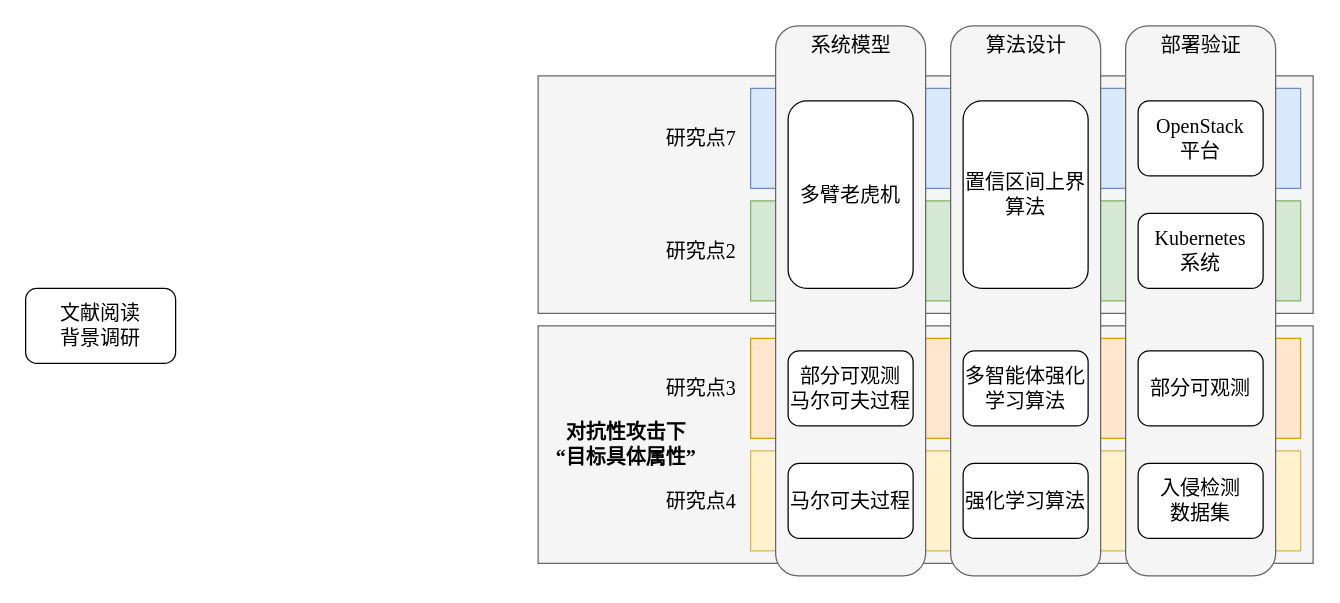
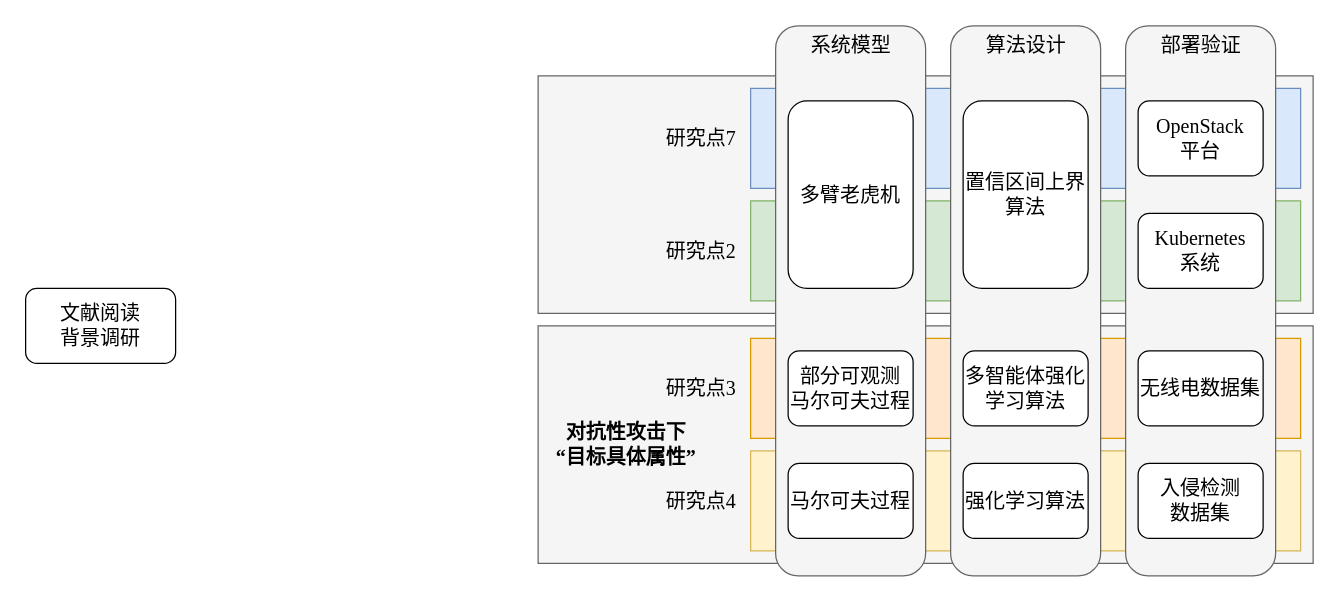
  <mxCell id="0" />
  <mxCell id="1" parent="0" />
  <mxCell id="2" value="" style="rounded=0;whiteSpace=wrap;html=1;fillColor=#f5f5f5;strokeColor=#666666;fontFamily=Times New Roman;fontSize=16;fontColor=#333333;" vertex="1" parent="1"><mxGeometry x="430" y="260" width="620" height="190" as="geometry" /></mxCell>
  <mxCell id="3" value="" style="rounded=0;whiteSpace=wrap;html=1;fillColor=#f5f5f5;strokeColor=#666666;fontFamily=Times New Roman;fontSize=16;fontColor=#333333;" vertex="1" parent="1"><mxGeometry x="430" y="60" width="620" height="190" as="geometry" /></mxCell>
  <mxCell id="4" value="文献阅读&lt;br style=&quot;font-size: 16px;&quot;&gt;背景调研" style="rounded=1;whiteSpace=wrap;html=1;fontFamily=Times New Roman;fontSize=16;" vertex="1" parent="1"><mxGeometry x="20" y="230" width="120" height="60" as="geometry" /></mxCell>
  <mxCell id="5" value="&lt;b style=&quot;font-size: 16px;&quot;&gt;对抗性攻击下&lt;br style=&quot;font-size: 16px;&quot;&gt;“目标具体属性”&lt;/b&gt;" style="text;html=1;align=center;verticalAlign=middle;resizable=0;points=[];autosize=1;strokeColor=none;fillColor=none;fontFamily=Times New Roman;fontSize=16;" vertex="1" parent="1"><mxGeometry x="430" y="330" width="140" height="50" as="geometry" /></mxCell>
  <mxCell id="6" value="研究点7" style="text;html=1;align=center;verticalAlign=middle;resizable=0;points=[];autosize=1;strokeColor=none;fillColor=none;fontSize=16;fontFamily=Times New Roman;" vertex="1" parent="1"><mxGeometry x="520" y="95" width="80" height="30" as="geometry" /></mxCell>
  <mxCell id="7" value="研究点2" style="text;html=1;align=center;verticalAlign=middle;resizable=0;points=[];autosize=1;strokeColor=none;fillColor=none;fontSize=16;fontFamily=Times New Roman;" vertex="1" parent="1"><mxGeometry x="520" y="185" width="80" height="30" as="geometry" /></mxCell>
  <mxCell id="8" value="研究点3" style="text;html=1;align=center;verticalAlign=middle;resizable=0;points=[];autosize=1;strokeColor=none;fillColor=none;fontSize=16;fontFamily=Times New Roman;" vertex="1" parent="1"><mxGeometry x="520" y="295" width="80" height="30" as="geometry" /></mxCell>
  <mxCell id="9" value="研究点4" style="text;html=1;align=center;verticalAlign=middle;resizable=0;points=[];autosize=1;strokeColor=none;fillColor=none;fontSize=16;fontFamily=Times New Roman;" vertex="1" parent="1"><mxGeometry x="520" y="385" width="80" height="30" as="geometry" /></mxCell>
  <mxCell id="10" value="" style="rounded=0;whiteSpace=wrap;html=1;fillColor=#dae8fc;strokeColor=#6c8ebf;fontFamily=Times New Roman;fontSize=16;" vertex="1" parent="1"><mxGeometry x="600" y="70" width="440" height="80" as="geometry" /></mxCell>
  <mxCell id="11" value="" style="rounded=0;whiteSpace=wrap;html=1;fillColor=#d5e8d4;strokeColor=#82b366;fontFamily=Times New Roman;fontSize=16;" vertex="1" parent="1"><mxGeometry x="600" y="160" width="440" height="80" as="geometry" /></mxCell>
  <mxCell id="12" value="" style="rounded=0;whiteSpace=wrap;html=1;fillColor=#ffe6cc;strokeColor=#d79b00;fontFamily=Times New Roman;fontSize=16;" vertex="1" parent="1"><mxGeometry x="600" y="270" width="440" height="80" as="geometry" /></mxCell>
  <mxCell id="13" value="" style="rounded=0;whiteSpace=wrap;html=1;fillColor=#fff2cc;strokeColor=#d6b656;fontFamily=Times New Roman;fontSize=16;" vertex="1" parent="1"><mxGeometry x="600" y="360" width="440" height="80" as="geometry" /></mxCell>
  <mxCell id="14" value="" style="rounded=1;whiteSpace=wrap;html=1;fontFamily=Times New Roman;fontSize=16;fillColor=#f5f5f5;fontColor=#333333;strokeColor=#666666;" vertex="1" parent="1"><mxGeometry x="620" y="20" width="120" height="440" as="geometry" /></mxCell>
  <mxCell id="15" value="" style="rounded=1;whiteSpace=wrap;html=1;fontFamily=Times New Roman;fontSize=16;fillColor=#f5f5f5;fontColor=#333333;strokeColor=#666666;" vertex="1" parent="1"><mxGeometry x="760" y="20" width="120" height="440" as="geometry" /></mxCell>
  <mxCell id="16" value="" style="rounded=1;whiteSpace=wrap;html=1;fontFamily=Times New Roman;fontSize=16;fillColor=#f5f5f5;fontColor=#333333;strokeColor=#666666;" vertex="1" parent="1"><mxGeometry x="900" y="20" width="120" height="440" as="geometry" /></mxCell>
  <mxCell id="17" value="系统模型" style="text;html=1;align=center;verticalAlign=middle;resizable=0;points=[];autosize=1;strokeColor=none;fillColor=none;fontFamily=Times New Roman;fontSize=16;" vertex="1" parent="1"><mxGeometry x="635" y="20" width="90" height="30" as="geometry" /></mxCell>
  <mxCell id="18" value="算法设计" style="text;html=1;align=center;verticalAlign=middle;resizable=0;points=[];autosize=1;strokeColor=none;fillColor=none;fontFamily=Times New Roman;fontSize=16;" vertex="1" parent="1"><mxGeometry x="775" y="20" width="90" height="30" as="geometry" /></mxCell>
  <mxCell id="19" value="部署验证" style="text;html=1;align=center;verticalAlign=middle;resizable=0;points=[];autosize=1;strokeColor=none;fillColor=none;fontFamily=Times New Roman;fontSize=16;" vertex="1" parent="1"><mxGeometry x="915" y="20" width="90" height="30" as="geometry" /></mxCell>
  <mxCell id="20" value="多臂老虎机" style="rounded=1;whiteSpace=wrap;html=1;fontFamily=Times New Roman;fontSize=16;" vertex="1" parent="1"><mxGeometry x="630" y="80" width="100" height="150" as="geometry" /></mxCell>
  <mxCell id="21" value="部分可观测&lt;br&gt;马尔可夫过程" style="rounded=1;whiteSpace=wrap;html=1;fontFamily=Times New Roman;fontSize=16;" vertex="1" parent="1"><mxGeometry x="630" y="280" width="100" height="60" as="geometry" /></mxCell>
  <mxCell id="22" value="马尔可夫过程" style="rounded=1;whiteSpace=wrap;html=1;fontFamily=Times New Roman;fontSize=16;" vertex="1" parent="1"><mxGeometry x="630" y="370" width="100" height="60" as="geometry" /></mxCell>
  <mxCell id="23" value="置信区间上界算法" style="rounded=1;whiteSpace=wrap;html=1;fontFamily=Times New Roman;fontSize=16;" vertex="1" parent="1"><mxGeometry x="770" y="80" width="100" height="150" as="geometry" /></mxCell>
  <mxCell id="24" value="多智能体强化学习算法" style="rounded=1;whiteSpace=wrap;html=1;fontFamily=Times New Roman;fontSize=16;" vertex="1" parent="1"><mxGeometry x="770" y="280" width="100" height="60" as="geometry" /></mxCell>
  <mxCell id="25" value="强化学习算法" style="rounded=1;whiteSpace=wrap;html=1;fontFamily=Times New Roman;fontSize=16;" vertex="1" parent="1"><mxGeometry x="770" y="370" width="100" height="60" as="geometry" /></mxCell>
- <mxCell id="26" value="部分可观测" style="rounded=1;whiteSpace=wrap;html=1;fontFamily=Times New Roman;fontSize=16;" vertex="1" parent="1"><mxGeometry x="910" y="280" width="100" height="60" as="geometry" /></mxCell>
+ <mxCell id="26" value="无线电数据集" style="rounded=1;whiteSpace=wrap;html=1;fontFamily=Times New Roman;fontSize=16;" vertex="1" parent="1"><mxGeometry x="910" y="280" width="100" height="60" as="geometry" /></mxCell>
  <mxCell id="27" value="OpenStack&lt;br&gt;平台" style="rounded=1;whiteSpace=wrap;html=1;fontFamily=Times New Roman;fontSize=16;" vertex="1" parent="1"><mxGeometry x="910" y="80" width="100" height="60" as="geometry" /></mxCell>
  <mxCell id="28" value="Kubernetes&lt;br&gt;系统" style="rounded=1;whiteSpace=wrap;html=1;fontFamily=Times New Roman;fontSize=16;" vertex="1" parent="1"><mxGeometry x="910" y="170" width="100" height="60" as="geometry" /></mxCell>
  <mxCell id="29" value="入侵检测&lt;br&gt;数据集" style="rounded=1;whiteSpace=wrap;html=1;fontFamily=Times New Roman;fontSize=16;" vertex="1" parent="1"><mxGeometry x="910" y="370" width="100" height="60" as="geometry" /></mxCell>
